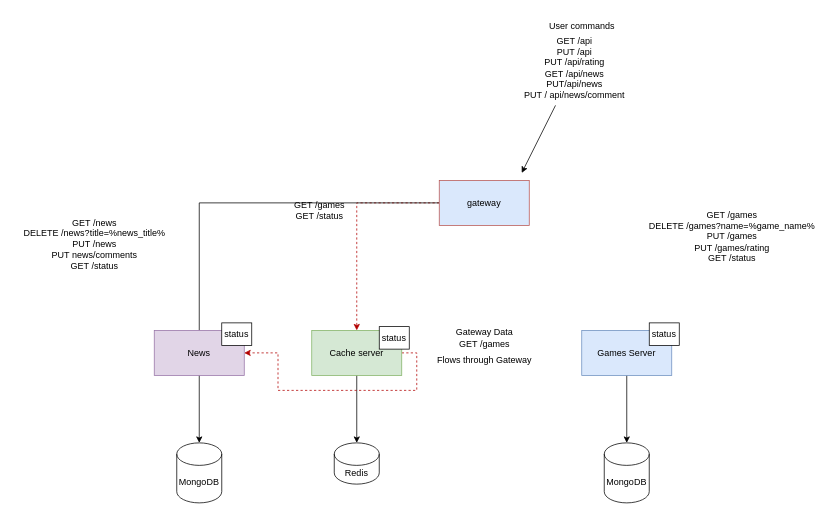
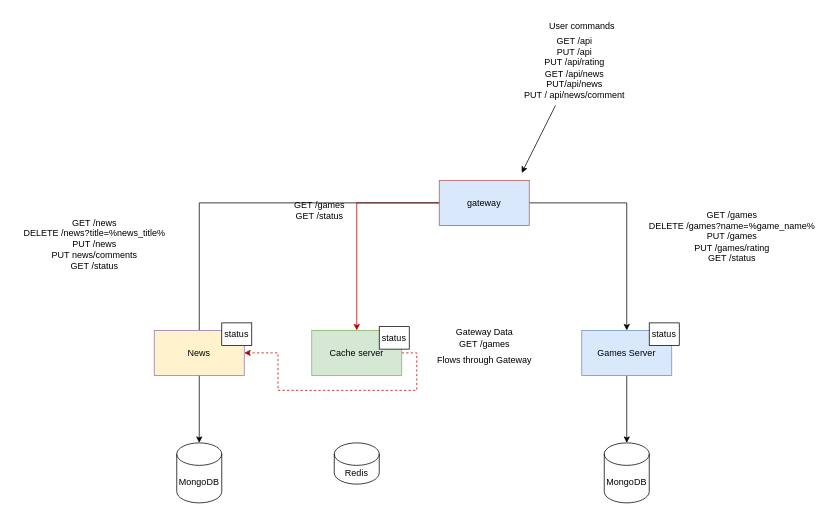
  <mxCell id="0" />
  <mxCell id="1" parent="0" />
- <mxCell id="2" style="edgeStyle=orthogonalEdgeStyle;rounded=0;orthogonalLoop=1;jettySize=auto;html=1;exitX=0;exitY=0.5;exitDx=0;exitDy=0;entryX=0.5;entryY=0;entryDx=0;entryDy=0;fillColor=#e51400;strokeColor=#B20000;dashed=1;" parent="1" source="5" target="10" edge="1"><mxGeometry relative="1" as="geometry" /></mxCell>
+ <mxCell id="2" style="edgeStyle=orthogonalEdgeStyle;rounded=0;orthogonalLoop=1;jettySize=auto;html=1;exitX=0;exitY=0.5;exitDx=0;exitDy=0;entryX=0.5;entryY=0;entryDx=0;entryDy=0;fillColor=#e51400;strokeColor=#B20000;" parent="1" source="5" target="10" edge="1"><mxGeometry relative="1" as="geometry" /></mxCell>
+ <mxCell id="3" style="edgeStyle=orthogonalEdgeStyle;rounded=0;orthogonalLoop=1;jettySize=auto;html=1;exitX=1;exitY=0.5;exitDx=0;exitDy=0;entryX=0.5;entryY=0;entryDx=0;entryDy=0;" parent="1" source="5" target="7" edge="1"><mxGeometry relative="1" as="geometry" /></mxCell>
  <mxCell id="4" style="edgeStyle=orthogonalEdgeStyle;rounded=0;orthogonalLoop=1;jettySize=auto;html=1;exitX=0;exitY=0.5;exitDx=0;exitDy=0;endArrow=none;" edge="1" parent="1" source="5" target="18"><mxGeometry relative="1" as="geometry" /></mxCell>
  <mxCell id="5" value="gateway" style="rounded=0;whiteSpace=wrap;html=1;fillColor=#dae8fc;strokeColor=#b85450;" parent="1" vertex="1"><mxGeometry x="585" y="240" width="120" height="60" as="geometry" /></mxCell>
  <mxCell id="6" style="edgeStyle=orthogonalEdgeStyle;rounded=0;orthogonalLoop=1;jettySize=auto;html=1;exitX=0.5;exitY=1;exitDx=0;exitDy=0;entryX=0.5;entryY=0;entryDx=0;entryDy=0;entryPerimeter=0;" parent="1" source="7" target="12" edge="1"><mxGeometry relative="1" as="geometry" /></mxCell>
  <mxCell id="7" value="Games Server" style="rounded=0;whiteSpace=wrap;html=1;fillColor=#dae8fc;strokeColor=#6c8ebf;" parent="1" vertex="1"><mxGeometry x="775" y="440" width="120" height="60" as="geometry" /></mxCell>
- <mxCell id="8" style="edgeStyle=orthogonalEdgeStyle;rounded=0;orthogonalLoop=1;jettySize=auto;html=1;exitX=0.5;exitY=1;exitDx=0;exitDy=0;entryX=0.5;entryY=0;entryDx=0;entryDy=0;entryPerimeter=0;" parent="1" source="10" target="11" edge="1"><mxGeometry relative="1" as="geometry" /></mxCell>
  <mxCell id="9" style="edgeStyle=orthogonalEdgeStyle;rounded=0;orthogonalLoop=1;jettySize=auto;html=1;exitX=1;exitY=0.5;exitDx=0;exitDy=0;dashed=1;fillColor=#e51400;strokeColor=#B20000;" parent="1" source="10" target="18" edge="1"><mxGeometry relative="1" as="geometry" /></mxCell>
  <mxCell id="10" value="Cache server" style="rounded=0;whiteSpace=wrap;html=1;fillColor=#d5e8d4;strokeColor=#82b366;" parent="1" vertex="1"><mxGeometry x="415" y="440" width="120" height="60" as="geometry" /></mxCell>
  <mxCell id="11" value="Redis" style="shape=cylinder3;whiteSpace=wrap;html=1;boundedLbl=1;backgroundOutline=1;size=15;" parent="1" vertex="1"><mxGeometry x="445" y="590" width="60" height="55" as="geometry" /></mxCell>
  <mxCell id="12" value="MongoDB" style="shape=cylinder3;whiteSpace=wrap;html=1;boundedLbl=1;backgroundOutline=1;size=15;" parent="1" vertex="1"><mxGeometry x="805" y="590" width="60" height="80" as="geometry" /></mxCell>
  <mxCell id="13" value="GET /games&lt;br&gt;GET /status" style="text;html=1;align=center;verticalAlign=middle;resizable=0;points=[];autosize=1;strokeColor=none;fillColor=none;" parent="1" vertex="1"><mxGeometry x="380" y="260" width="90" height="40" as="geometry" /></mxCell>
  <mxCell id="14" value="Gateway Data&lt;br&gt;GET /games" style="text;html=1;align=center;verticalAlign=middle;resizable=0;points=[];autosize=1;strokeColor=none;fillColor=none;" parent="1" vertex="1"><mxGeometry x="585" y="430" width="120" height="40" as="geometry" /></mxCell>
  <mxCell id="15" value="GET /games&lt;br&gt;DELETE /games?name=%game_name%&lt;br&gt;PUT /games&lt;br&gt;PUT /games/rating&lt;br&gt;GET /status" style="text;html=1;align=center;verticalAlign=middle;resizable=0;points=[];autosize=1;strokeColor=none;fillColor=none;" parent="1" vertex="1"><mxGeometry x="855" y="270" width="240" height="90" as="geometry" /></mxCell>
  <mxCell id="16" value="Flows through Gateway" style="text;html=1;align=center;verticalAlign=middle;resizable=0;points=[];autosize=1;strokeColor=none;fillColor=none;" parent="1" vertex="1"><mxGeometry x="570" y="465" width="150" height="30" as="geometry" /></mxCell>
  <mxCell id="17" style="edgeStyle=orthogonalEdgeStyle;rounded=0;orthogonalLoop=1;jettySize=auto;html=1;exitX=0.5;exitY=1;exitDx=0;exitDy=0;entryX=0.5;entryY=0;entryDx=0;entryDy=0;entryPerimeter=0;" edge="1" parent="1" source="18" target="19"><mxGeometry relative="1" as="geometry" /></mxCell>
- <mxCell id="18" value="News" style="rounded=0;whiteSpace=wrap;html=1;fillColor=#e1d5e7;strokeColor=#9673a6;" vertex="1" parent="1"><mxGeometry x="205" y="440" width="120" height="60" as="geometry" /></mxCell>
+ <mxCell id="18" value="News" style="rounded=0;whiteSpace=wrap;html=1;fillColor=#fff2cc;strokeColor=#9673a6;" vertex="1" parent="1"><mxGeometry x="205" y="440" width="120" height="60" as="geometry" /></mxCell>
  <mxCell id="19" value="MongoDB" style="shape=cylinder3;whiteSpace=wrap;html=1;boundedLbl=1;backgroundOutline=1;size=15;" vertex="1" parent="1"><mxGeometry x="235" y="590" width="60" height="80" as="geometry" /></mxCell>
  <mxCell id="20" value="GET /api&lt;br&gt;PUT /api&lt;br&gt;PUT /api/rating&lt;br&gt;GET /api/news&lt;br&gt;PUT/api/news&lt;br&gt;PUT / api/news/comment" style="text;html=1;align=center;verticalAlign=middle;resizable=0;points=[];autosize=1;strokeColor=none;fillColor=none;" vertex="1" parent="1"><mxGeometry x="685" y="40" width="160" height="100" as="geometry" /></mxCell>
  <mxCell id="21" value="" style="endArrow=classic;html=1;rounded=0;" edge="1" parent="1" source="20"><mxGeometry width="50" height="50" relative="1" as="geometry"><mxPoint x="645" y="340" as="sourcePoint" /><mxPoint x="695" y="230" as="targetPoint" /></mxGeometry></mxCell>
  <mxCell id="22" value="User commands" style="text;html=1;align=center;verticalAlign=middle;resizable=0;points=[];autosize=1;strokeColor=none;fillColor=none;" vertex="1" parent="1"><mxGeometry x="720" y="20" width="110" height="30" as="geometry" /></mxCell>
  <mxCell id="23" value="status" style="rounded=0;whiteSpace=wrap;html=1;" vertex="1" parent="1"><mxGeometry x="505" y="435" width="40" height="30" as="geometry" /></mxCell>
  <mxCell id="24" value="status" style="rounded=0;whiteSpace=wrap;html=1;" vertex="1" parent="1"><mxGeometry x="865" y="430" width="40" height="30" as="geometry" /></mxCell>
  <mxCell id="25" value="GET /news&lt;br&gt;DELETE /news?title=%news_title%&lt;br&gt;PUT /news&lt;br&gt;PUT news/comments&lt;br&gt;GET /status" style="text;html=1;align=center;verticalAlign=middle;resizable=0;points=[];autosize=1;strokeColor=none;fillColor=none;" vertex="1" parent="1"><mxGeometry x="20" y="280" width="210" height="90" as="geometry" /></mxCell>
  <mxCell id="26" value="status" style="rounded=0;whiteSpace=wrap;html=1;" vertex="1" parent="1"><mxGeometry y="430" width="40" height="30" as="geometry" x="295" /></mxCell>
